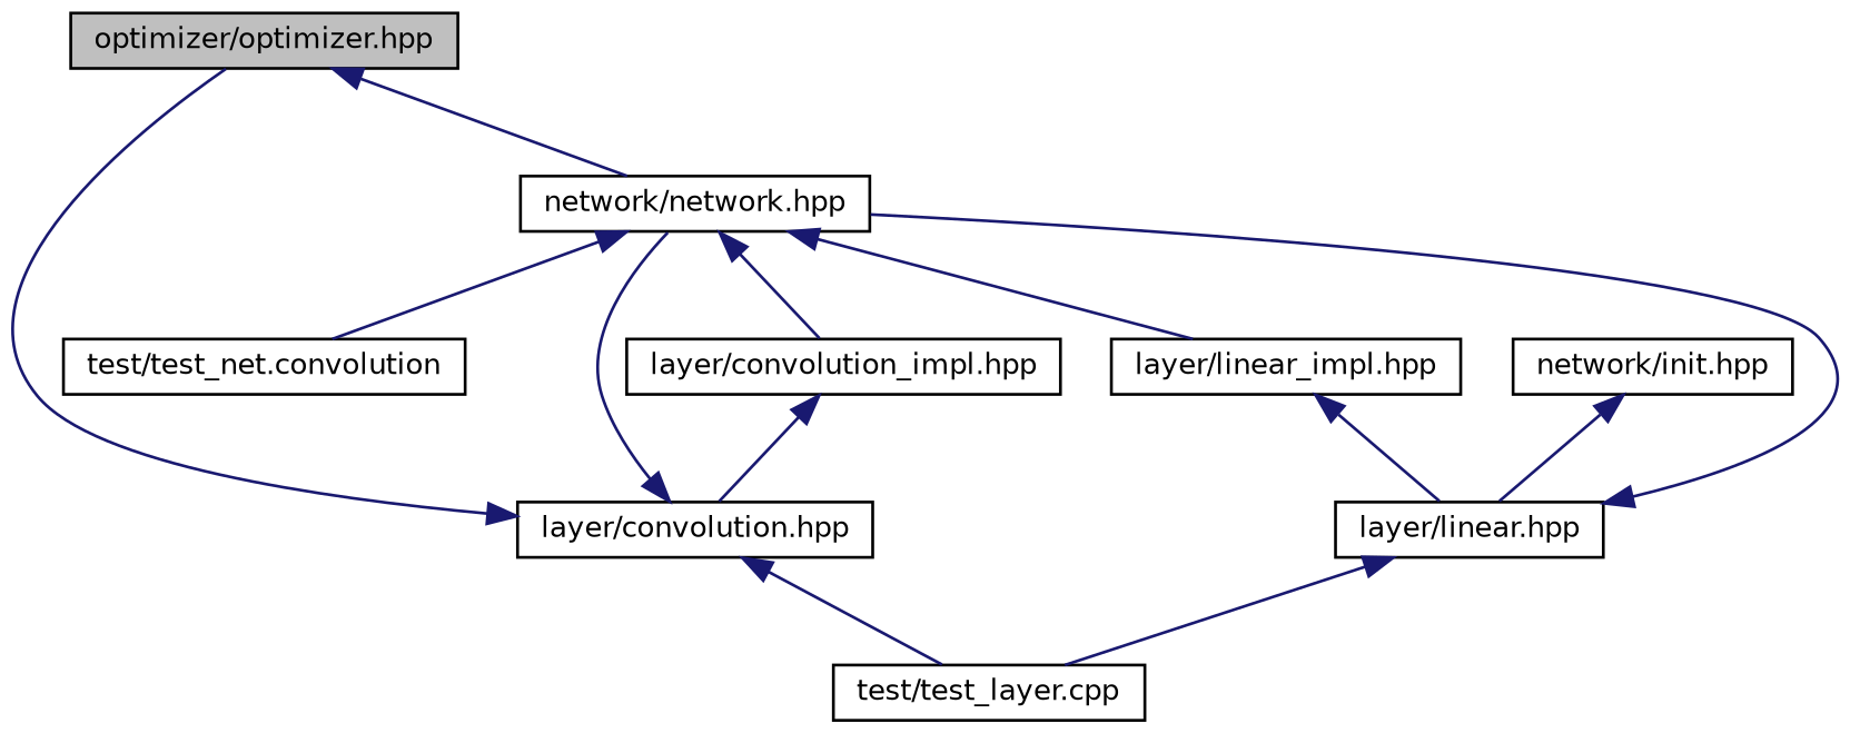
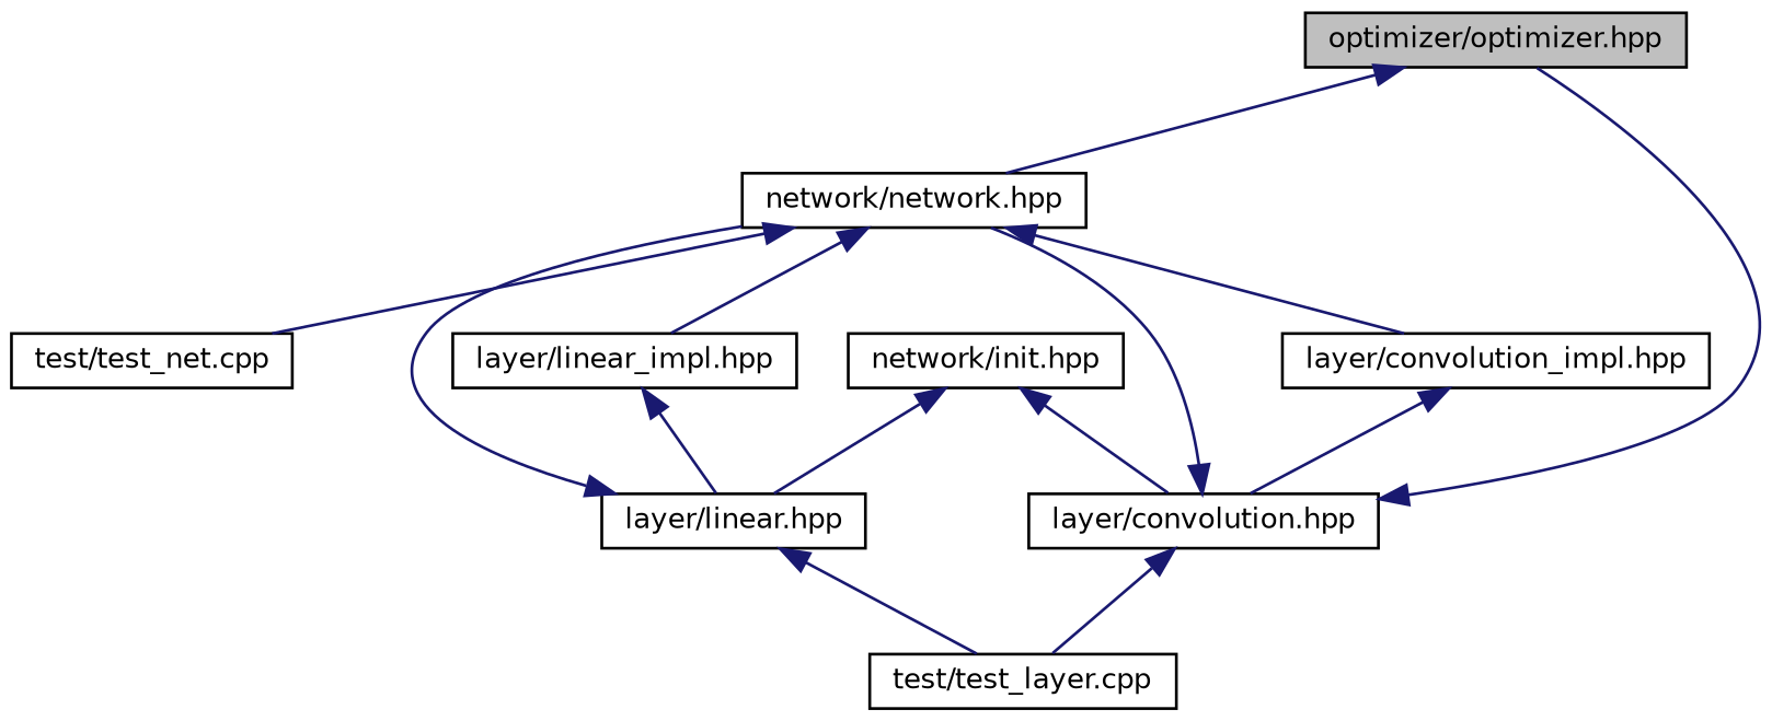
  digraph {
    node [color=black fillcolor=white fontname=Helvetica fontsize=10 shape=record style=filled]
    edge [color=midnightblue dir=back fontname=Helvetica fontsize=10 labelfontname=Helvetica labelfontsize=10 style=solid]
    n1 [fillcolor=grey75 fontcolor=black height=0.2 label="optimizer/optimizer.hpp" width=0.4]
    n2 [height=0.2 label="network/network.hpp" width=0.4]
    n3 [height=0.2 label="layer/convolution_impl.hpp" width=0.4]
    n4 [height=0.2 label="layer/linear_impl.hpp" width=0.4]
-   n5 [height=0.2 label="test/test_net.convolution" width=0.4]
+   n5 [height=0.2 label="test/test_net.cpp" width=0.4]
    n6 [height=0.2 label="layer/convolution.hpp" width=0.4]
    n7 [height=0.2 label="layer/linear.hpp" width=0.4]
    n8 [height=0.2 label="test/test_layer.cpp" width=0.4]
    n9 [height=0.2 label="network/init.hpp" width=0.4]
    n1 -> n2
    n2 -> n3
    n2 -> n4
    n2 -> n5
    n3 -> n6
    n4 -> n7
    n6 -> n1
    n6 -> n2
    n6 -> n8
    n7 -> n2
    n7 -> n8
+   n9 -> n6
    n9 -> n7
  }
